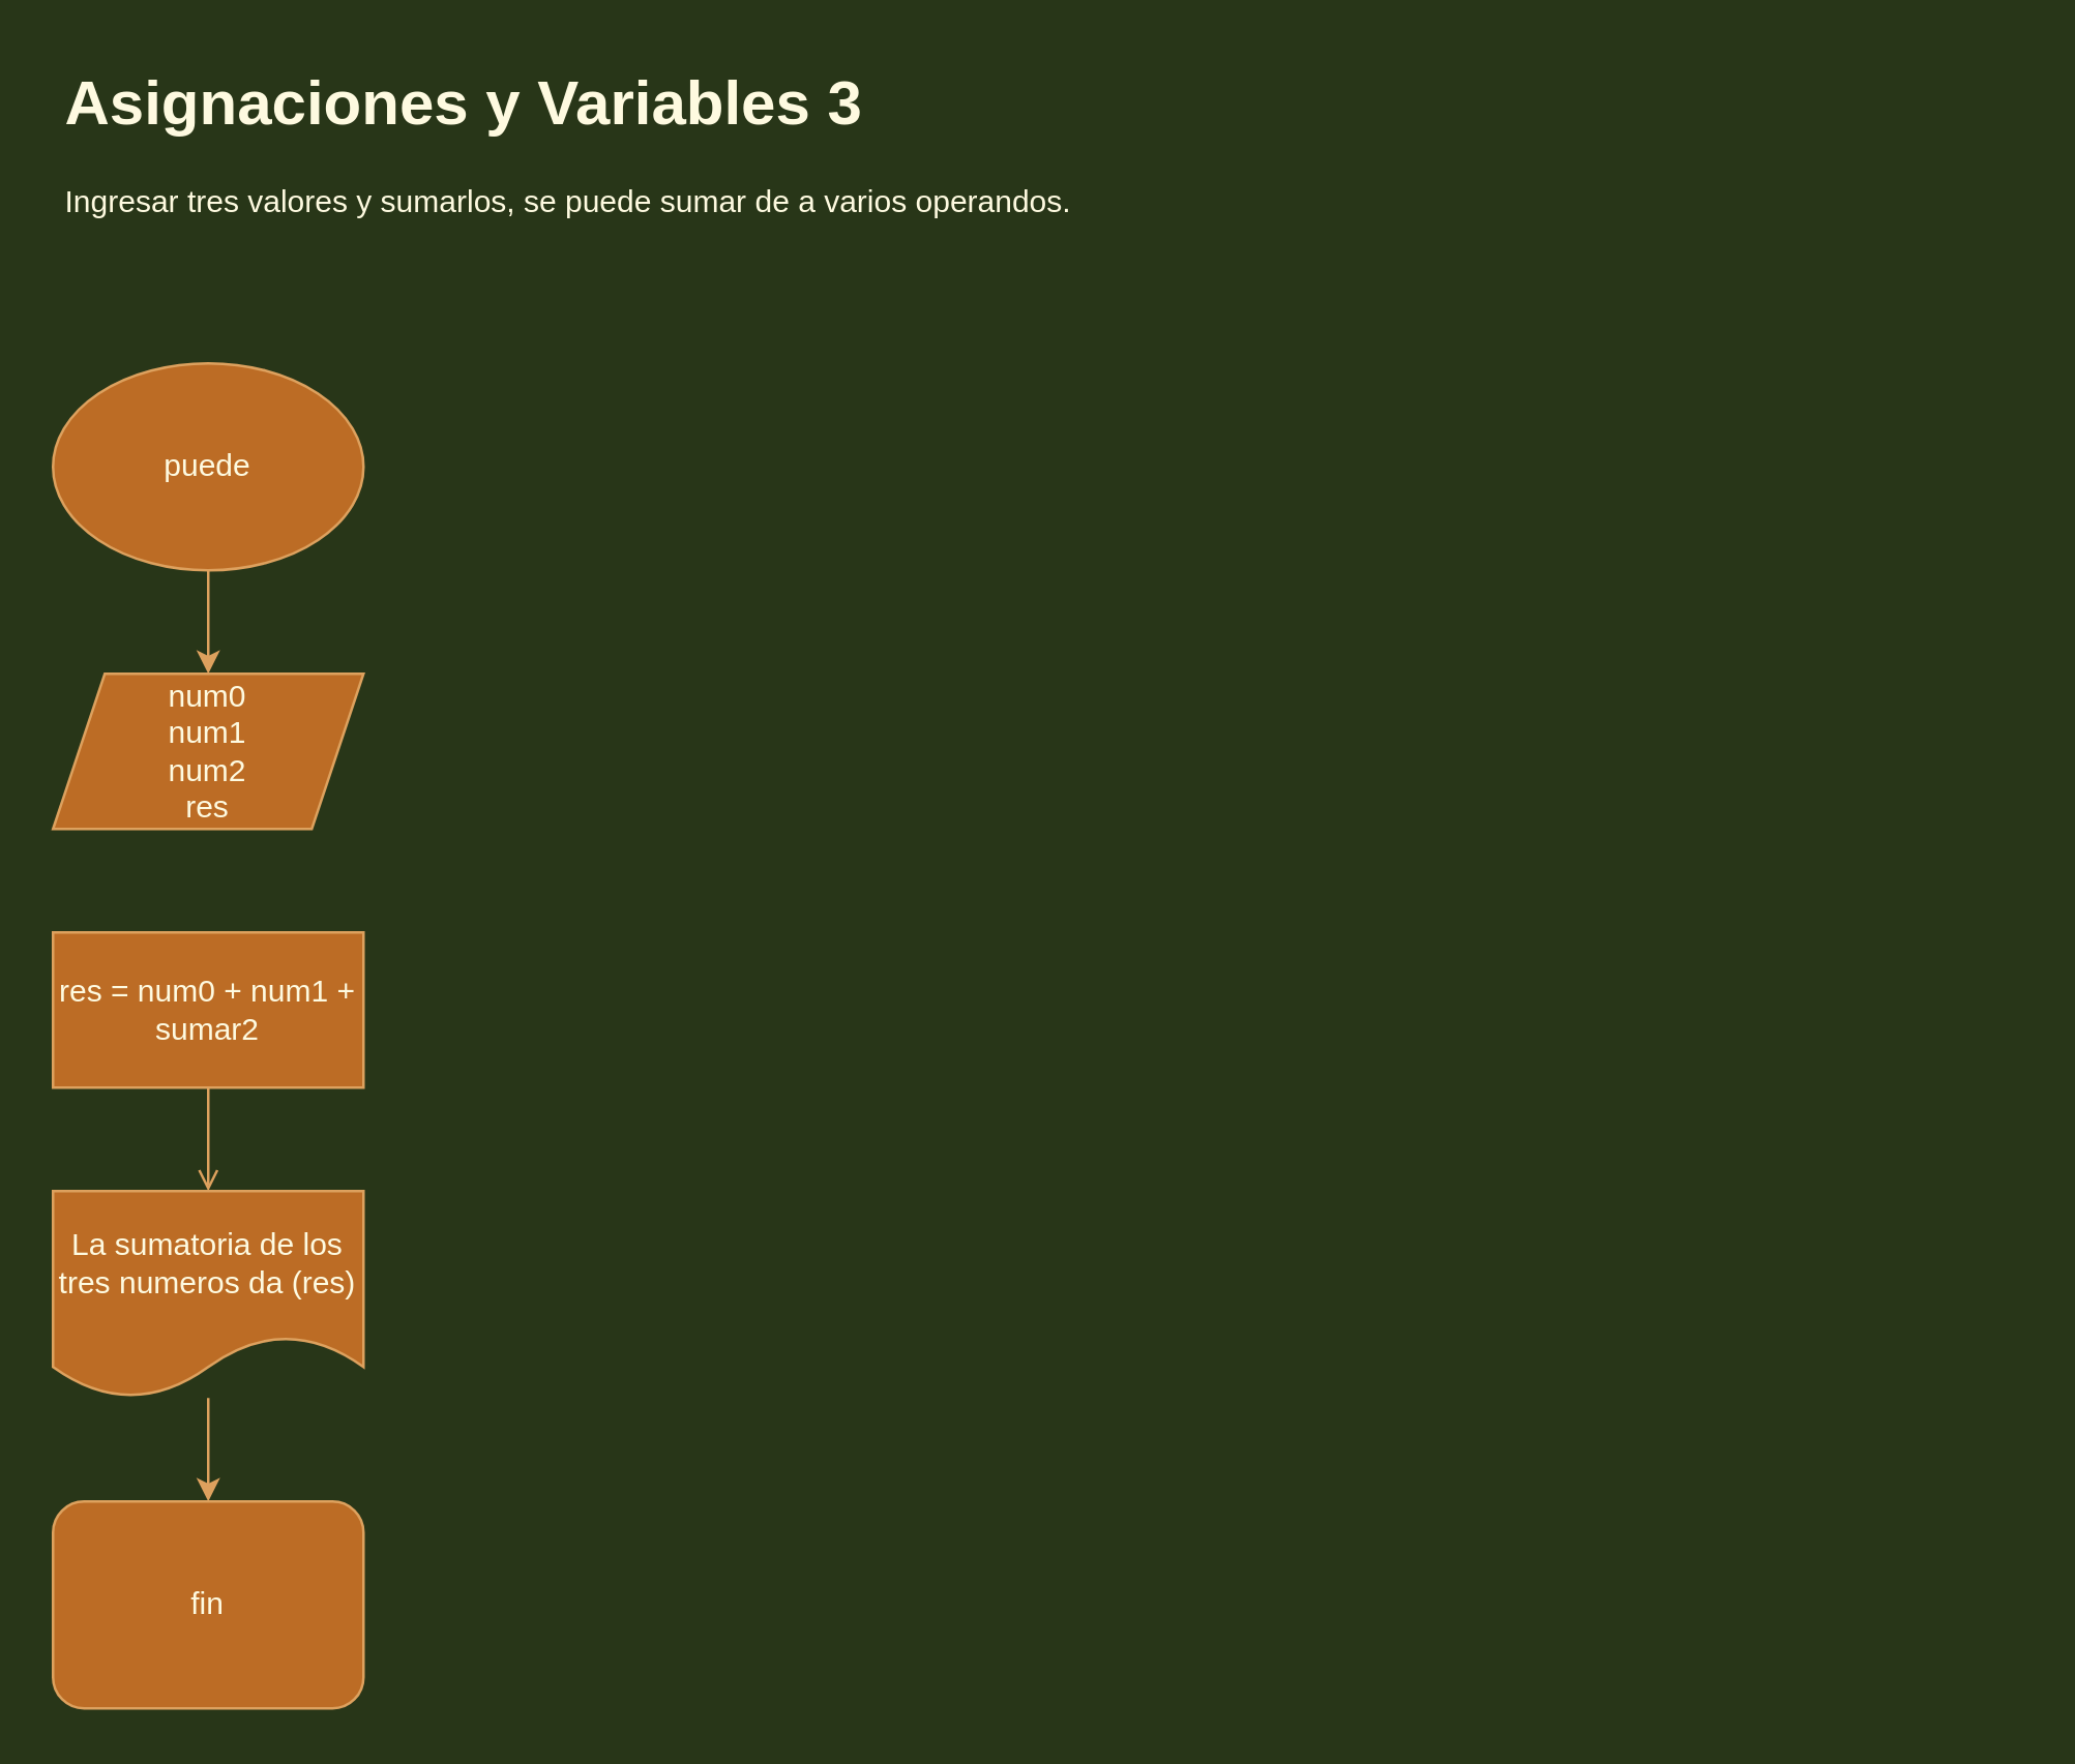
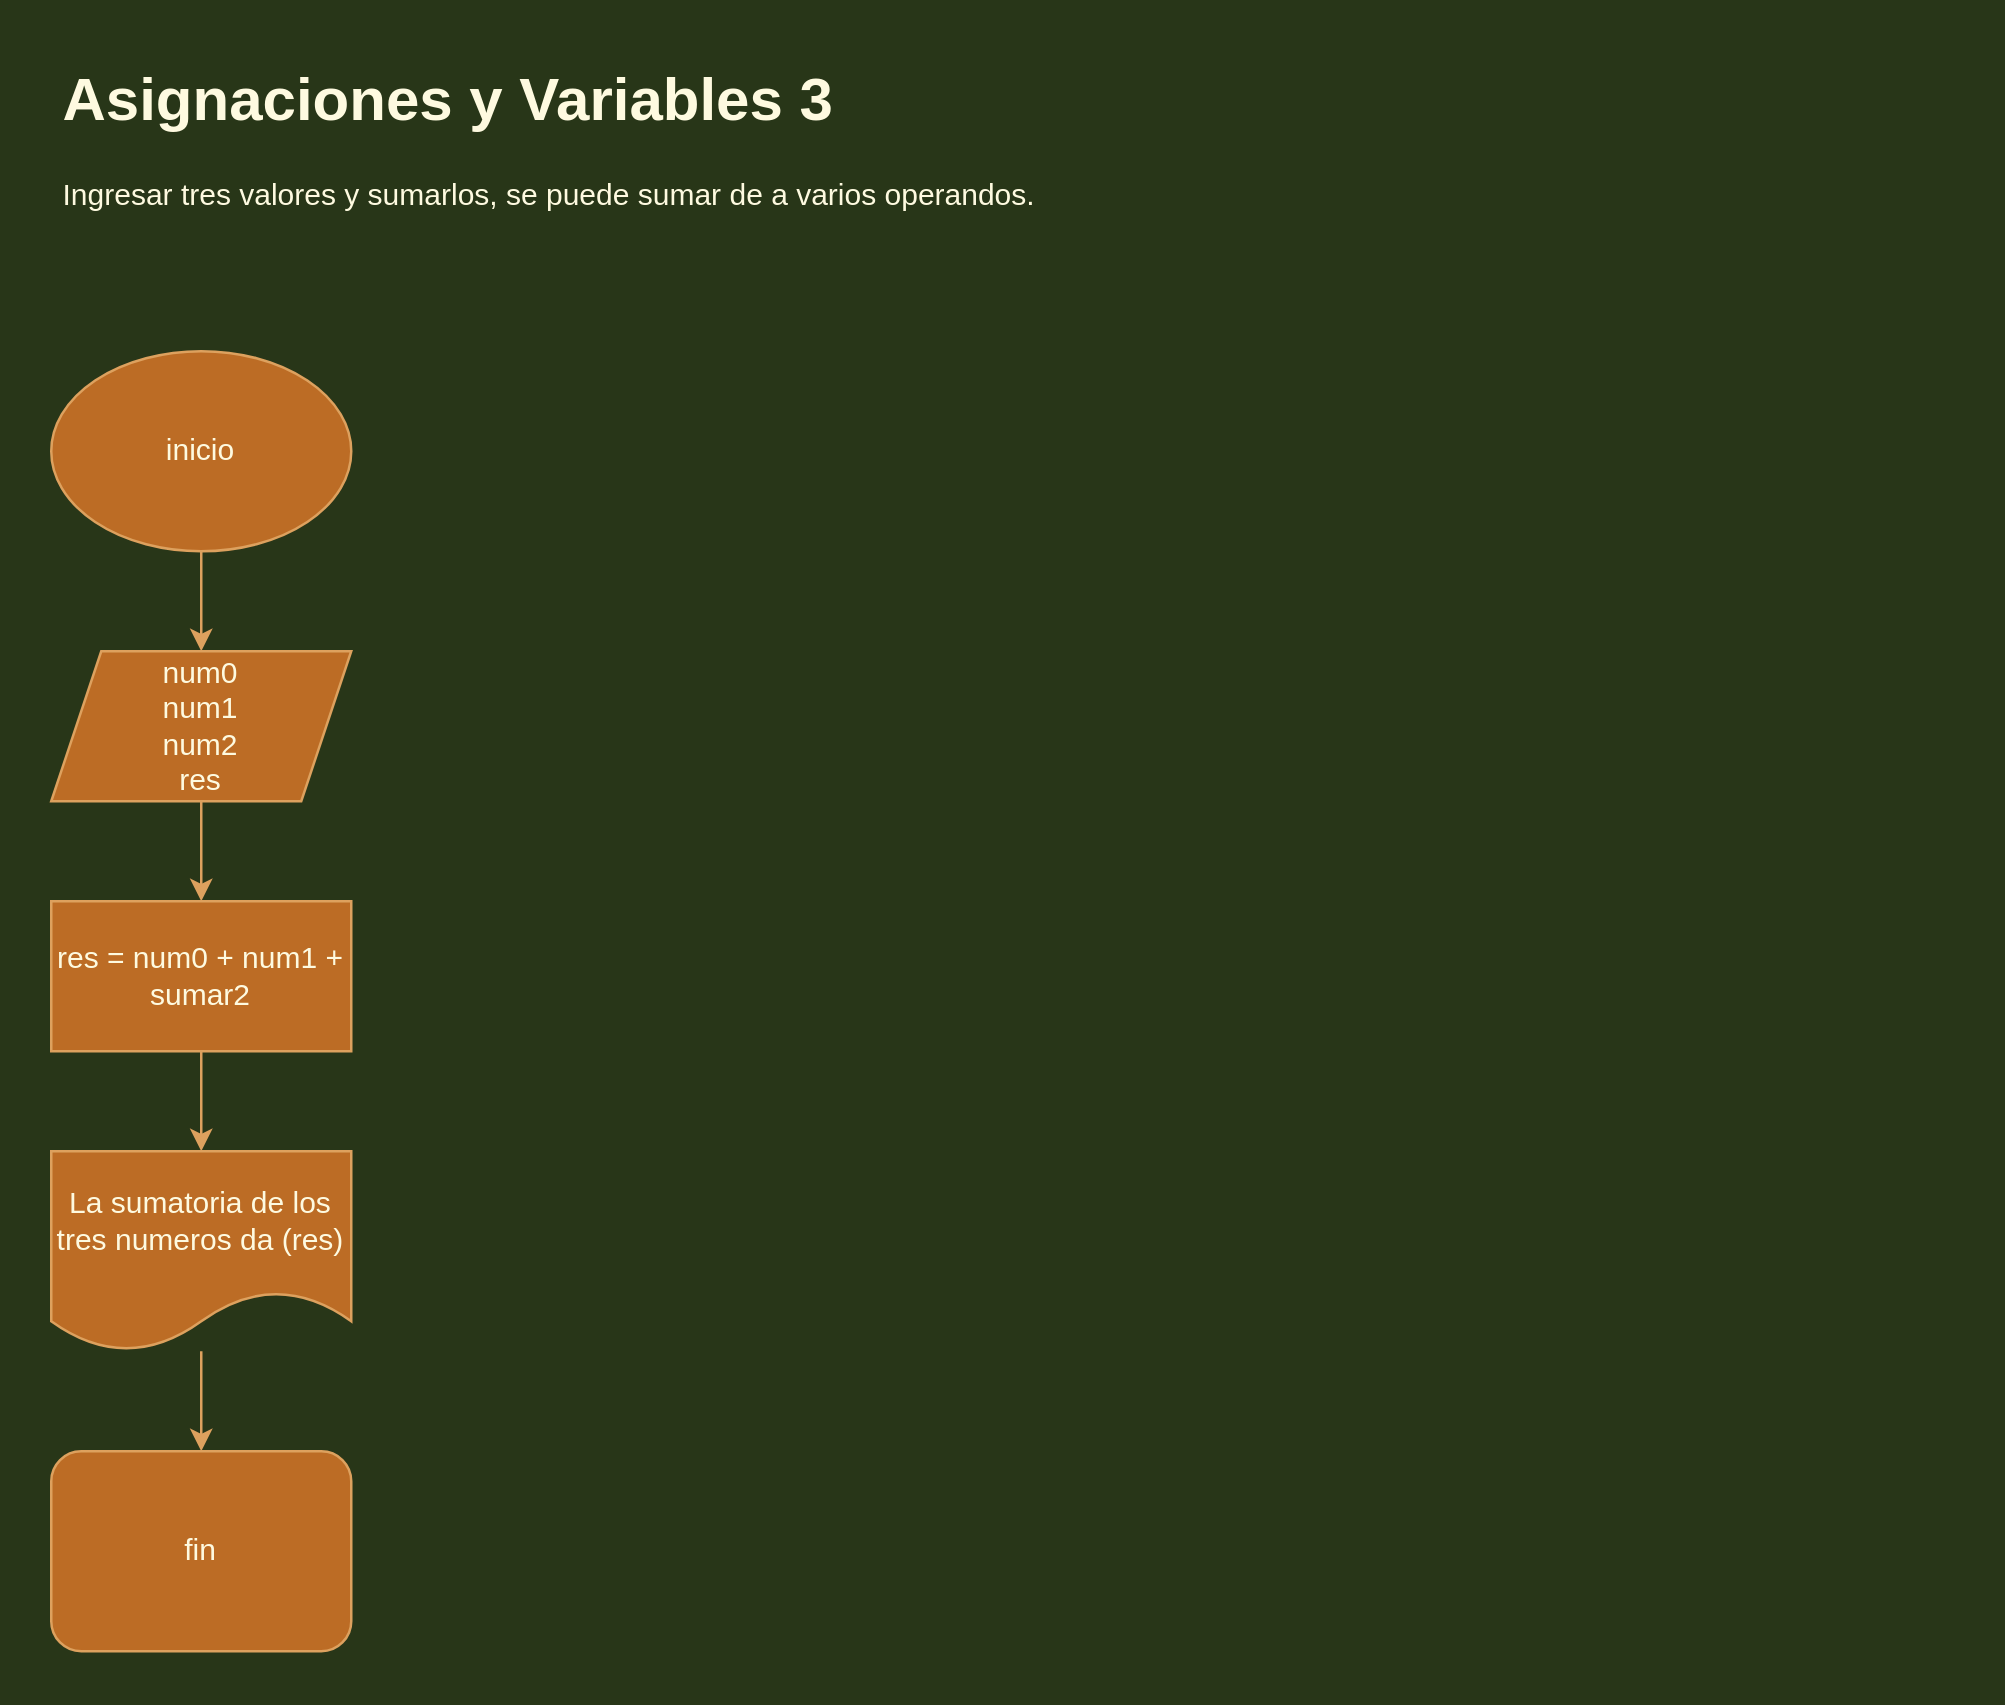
  <mxCell id="0" />
  <mxCell id="1" parent="0" />
  <mxCell id="2" value="&lt;h1&gt;Asignaciones y Variables 3&lt;/h1&gt;&lt;p&gt;Ingresar tres valores y sumarlos, se puede sumar de a varios operandos.&lt;/p&gt;" style="text;html=1;strokeColor=none;fillColor=none;spacing=5;spacingTop=-20;whiteSpace=wrap;overflow=hidden;rounded=0;fontColor=#FEFAE0;" vertex="1" parent="1"><mxGeometry x="20" y="20" width="760" height="120" as="geometry" /></mxCell>
  <mxCell id="3" value="" style="edgeStyle=orthogonalEdgeStyle;rounded=0;orthogonalLoop=1;jettySize=auto;html=1;labelBackgroundColor=#283618;strokeColor=#DDA15E;fontColor=#FEFAE0;" edge="1" parent="1" source="4" target="6"><mxGeometry relative="1" as="geometry" /></mxCell>
- <mxCell id="4" value="puede" style="ellipse;whiteSpace=wrap;html=1;fillColor=#BC6C25;strokeColor=#DDA15E;fontColor=#FEFAE0;" vertex="1" parent="1"><mxGeometry x="20" y="140" width="120" height="80" as="geometry" /></mxCell>
+ <mxCell id="4" value="inicio" style="ellipse;whiteSpace=wrap;html=1;fillColor=#BC6C25;strokeColor=#DDA15E;fontColor=#FEFAE0;" vertex="1" parent="1"><mxGeometry x="20" y="140" width="120" height="80" as="geometry" /></mxCell>
+ <mxCell id="5" value="" style="edgeStyle=orthogonalEdgeStyle;rounded=0;orthogonalLoop=1;jettySize=auto;html=1;labelBackgroundColor=#283618;strokeColor=#DDA15E;fontColor=#FEFAE0;" edge="1" parent="1" source="6" target="8"><mxGeometry relative="1" as="geometry" /></mxCell>
  <mxCell id="6" value="num0&lt;br&gt;num1&lt;br&gt;num2&lt;br&gt;res" style="shape=parallelogram;perimeter=parallelogramPerimeter;whiteSpace=wrap;html=1;fixedSize=1;fillColor=#BC6C25;strokeColor=#DDA15E;fontColor=#FEFAE0;" vertex="1" parent="1"><mxGeometry x="20" y="260" width="120" height="60" as="geometry" /></mxCell>
- <mxCell id="7" value="" style="edgeStyle=orthogonalEdgeStyle;rounded=0;orthogonalLoop=1;jettySize=auto;html=1;labelBackgroundColor=#283618;strokeColor=#DDA15E;fontColor=#FEFAE0;endArrow=open;" edge="1" parent="1" source="8" target="10"><mxGeometry relative="1" as="geometry" /></mxCell>
+ <mxCell id="7" value="" style="edgeStyle=orthogonalEdgeStyle;rounded=0;orthogonalLoop=1;jettySize=auto;html=1;labelBackgroundColor=#283618;strokeColor=#DDA15E;fontColor=#FEFAE0;" edge="1" parent="1" source="8" target="10"><mxGeometry relative="1" as="geometry" /></mxCell>
  <mxCell id="8" value="res = num0 + num1 + sumar2" style="whiteSpace=wrap;html=1;fillColor=#BC6C25;strokeColor=#DDA15E;fontColor=#FEFAE0;" vertex="1" parent="1"><mxGeometry x="20" y="360" width="120" height="60" as="geometry" /></mxCell>
  <mxCell id="9" value="" style="edgeStyle=orthogonalEdgeStyle;rounded=0;orthogonalLoop=1;jettySize=auto;html=1;labelBackgroundColor=#283618;strokeColor=#DDA15E;fontColor=#FEFAE0;" edge="1" parent="1" source="10" target="11"><mxGeometry relative="1" as="geometry" /></mxCell>
  <mxCell id="10" value="La sumatoria de los tres numeros da (res)" style="shape=document;whiteSpace=wrap;html=1;boundedLbl=1;fillColor=#BC6C25;strokeColor=#DDA15E;fontColor=#FEFAE0;" vertex="1" parent="1"><mxGeometry x="20" y="460" width="120" height="80" as="geometry" /></mxCell>
  <mxCell id="11" value="fin" style="whiteSpace=wrap;html=1;fillColor=#BC6C25;strokeColor=#DDA15E;fontColor=#FEFAE0;rounded=1;" vertex="1" parent="1"><mxGeometry x="20" y="580" width="120" height="80" as="geometry" /></mxCell>
